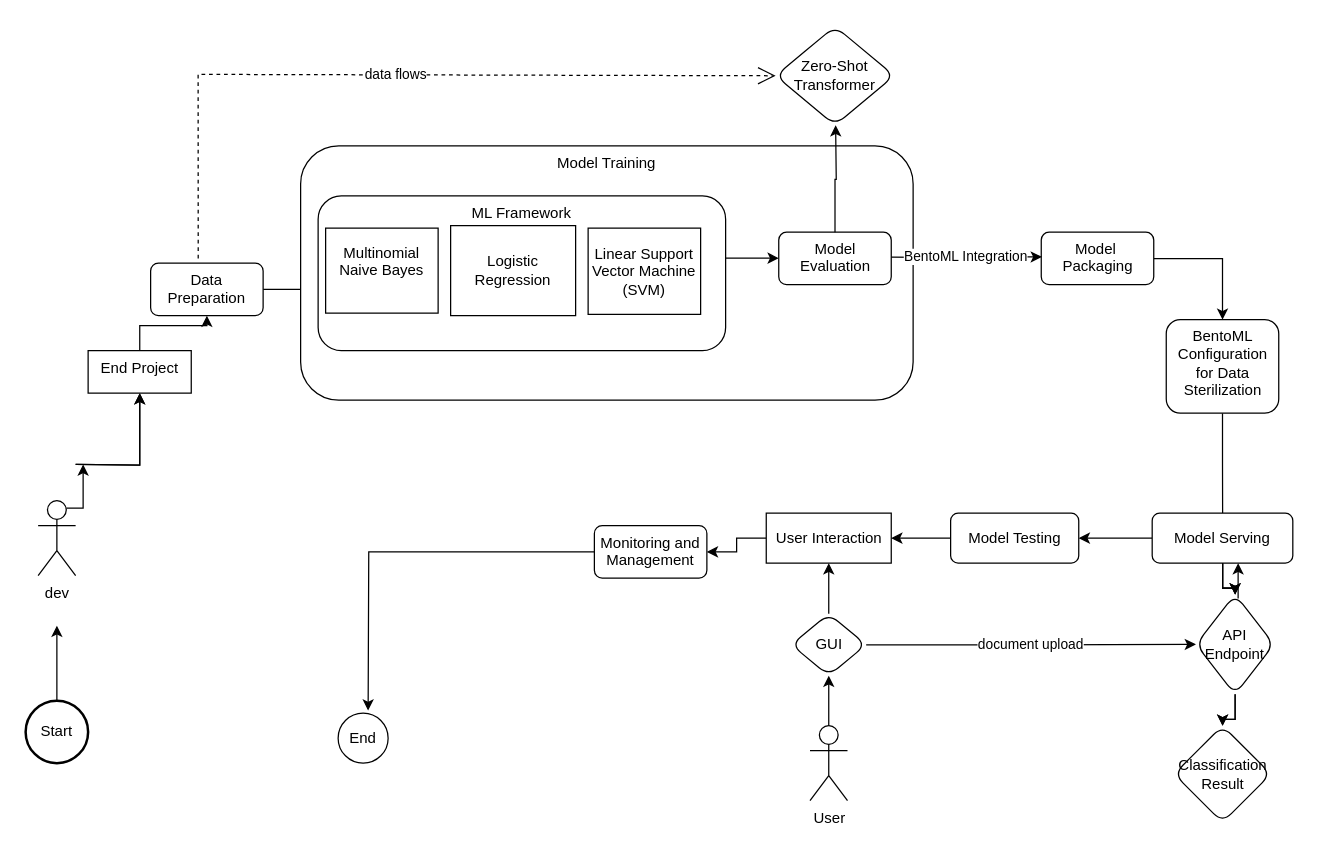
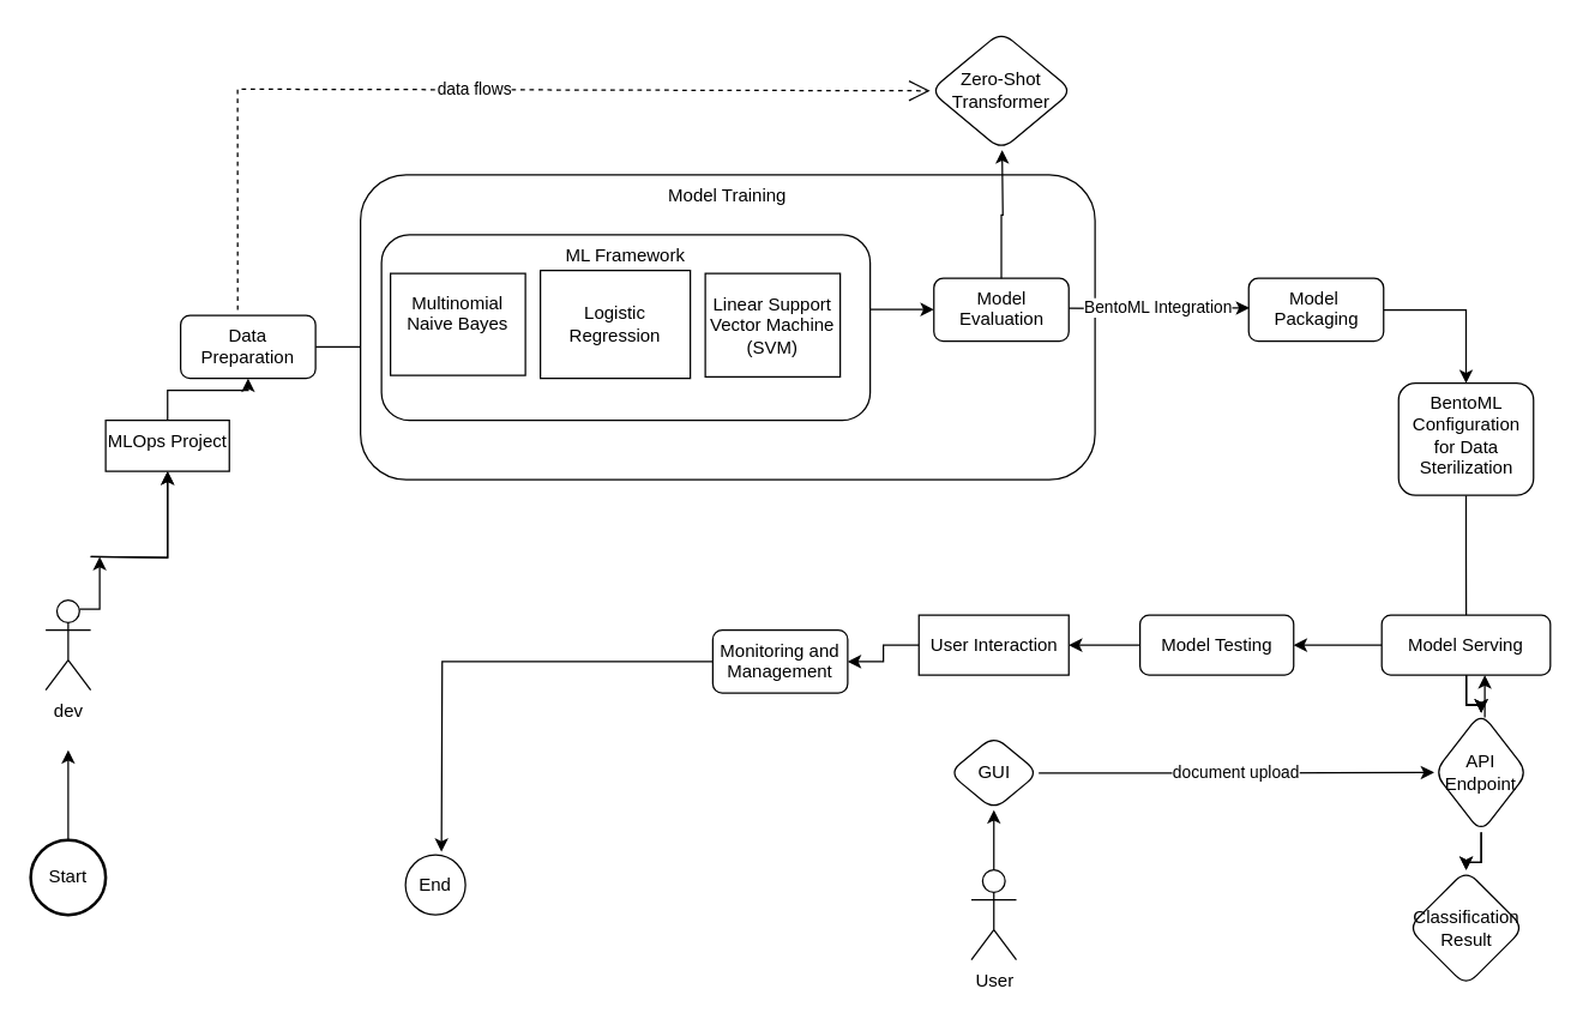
  <mxCell id="0" />
  <mxCell id="1" parent="0" />
  <mxCell id="2" value="" style="edgeStyle=orthogonalEdgeStyle;rounded=0;orthogonalLoop=1;jettySize=auto;html=1;" parent="1" target="9" edge="1"><mxGeometry relative="1" as="geometry"><mxPoint x="60" y="371" as="sourcePoint" /></mxGeometry></mxCell>
  <mxCell id="3" style="edgeStyle=orthogonalEdgeStyle;rounded=0;orthogonalLoop=1;jettySize=auto;html=1;exitX=0.75;exitY=0.1;exitDx=0;exitDy=0;exitPerimeter=0;" edge="1" parent="1" source="4"><mxGeometry relative="1" as="geometry"><mxPoint x="66" y="371" as="targetPoint" /></mxGeometry></mxCell>
  <mxCell id="4" value="dev" style="shape=umlActor;verticalLabelPosition=bottom;verticalAlign=top;html=1;" parent="1" vertex="1"><mxGeometry x="30" y="400" width="30" height="60" as="geometry" /></mxCell>
  <mxCell id="5" value="" style="edgeStyle=orthogonalEdgeStyle;rounded=0;orthogonalLoop=1;jettySize=auto;html=1;" edge="1" parent="1" source="6"><mxGeometry relative="1" as="geometry"><mxPoint x="45" y="500" as="targetPoint" /></mxGeometry></mxCell>
  <mxCell id="6" value="Start" style="strokeWidth=2;html=1;shape=mxgraph.flowchart.start_2;whiteSpace=wrap;" parent="1" vertex="1"><mxGeometry x="20" y="560" width="50" height="50" as="geometry" /></mxCell>
  <mxCell id="7" value="" style="edgeStyle=orthogonalEdgeStyle;rounded=0;orthogonalLoop=1;jettySize=auto;html=1;" parent="1" target="9" edge="1"><mxGeometry relative="1" as="geometry"><mxPoint x="60" y="371" as="sourcePoint" /><mxPoint x="170" y="308" as="targetPoint" /></mxGeometry></mxCell>
  <mxCell id="8" value="" style="edgeStyle=orthogonalEdgeStyle;rounded=0;orthogonalLoop=1;jettySize=auto;html=1;" parent="1" source="9" target="11" edge="1"><mxGeometry relative="1" as="geometry" /></mxCell>
- <mxCell id="9" value="End Project" style="whiteSpace=wrap;html=1;verticalAlign=top;" parent="1" vertex="1"><mxGeometry x="70" y="280" width="82.5" height="34" as="geometry" /></mxCell>
+ <mxCell id="9" value="MLOps Project" style="whiteSpace=wrap;html=1;verticalAlign=top;" parent="1" vertex="1"><mxGeometry x="70" y="280" width="82.5" height="34" as="geometry" /></mxCell>
  <mxCell id="10" value="" style="edgeStyle=orthogonalEdgeStyle;rounded=0;orthogonalLoop=1;jettySize=auto;html=1;" parent="1" source="11" edge="1"><mxGeometry relative="1" as="geometry"><mxPoint x="250" y="205" as="targetPoint" /></mxGeometry></mxCell>
  <mxCell id="11" value="Data Preparation" style="rounded=1;whiteSpace=wrap;html=1;verticalAlign=top;" parent="1" vertex="1"><mxGeometry x="120" y="210" width="90" height="42" as="geometry" /></mxCell>
  <mxCell id="12" value="" style="edgeStyle=orthogonalEdgeStyle;rounded=0;orthogonalLoop=1;jettySize=auto;html=1;" parent="1" edge="1"><mxGeometry relative="1" as="geometry"><mxPoint x="570" y="205" as="sourcePoint" /><mxPoint x="622.5" y="206.333" as="targetPoint" /></mxGeometry></mxCell>
  <mxCell id="13" value="" style="edgeStyle=orthogonalEdgeStyle;rounded=0;orthogonalLoop=1;jettySize=auto;html=1;" parent="1" source="14" target="16" edge="1"><mxGeometry relative="1" as="geometry" /></mxCell>
  <mxCell id="14" value="Model&amp;nbsp;&lt;br&gt;Packaging" style="rounded=1;whiteSpace=wrap;html=1;verticalAlign=top;" parent="1" vertex="1"><mxGeometry x="832.5" y="185.25" width="90" height="42" as="geometry" /></mxCell>
  <mxCell id="15" value="" style="edgeStyle=orthogonalEdgeStyle;rounded=0;orthogonalLoop=1;jettySize=auto;html=1;endArrow=none;" edge="1" parent="1" source="16" target="41"><mxGeometry relative="1" as="geometry" /></mxCell>
  <mxCell id="16" value="BentoML Configuration for Data Sterilization" style="rounded=1;whiteSpace=wrap;html=1;verticalAlign=top;" parent="1" vertex="1"><mxGeometry x="932.5" y="255.25" width="90" height="74.75" as="geometry" /></mxCell>
  <mxCell id="17" value="" style="edgeStyle=orthogonalEdgeStyle;rounded=0;orthogonalLoop=1;jettySize=auto;html=1;" parent="1" source="18" target="20" edge="1"><mxGeometry relative="1" as="geometry" /></mxCell>
  <mxCell id="18" value="User Interaction" style="whiteSpace=wrap;html=1;verticalAlign=middle;rounded=0;" parent="1" vertex="1"><mxGeometry x="612.5" y="410" width="100" height="40" as="geometry" /></mxCell>
  <mxCell id="19" value="" style="edgeStyle=orthogonalEdgeStyle;rounded=0;orthogonalLoop=1;jettySize=auto;html=1;" parent="1" source="20" edge="1"><mxGeometry relative="1" as="geometry"><mxPoint x="294" y="568" as="targetPoint" /></mxGeometry></mxCell>
  <mxCell id="20" value="Monitoring and Management" style="rounded=1;whiteSpace=wrap;html=1;verticalAlign=top;" parent="1" vertex="1"><mxGeometry x="475" y="420" width="90" height="42" as="geometry" /></mxCell>
  <mxCell id="21" value="End" style="ellipse;whiteSpace=wrap;html=1;verticalAlign=middle;rounded=1;" parent="1" vertex="1"><mxGeometry x="270" y="570" width="40" height="40" as="geometry" /></mxCell>
  <mxCell id="22" value="Zero-Shot Transformer" style="rhombus;whiteSpace=wrap;html=1;verticalAlign=middle;rounded=1;" parent="1" vertex="1"><mxGeometry x="620" y="20.62" width="95" height="79" as="geometry" /></mxCell>
  <mxCell id="23" value="data flows" style="endArrow=open;endSize=12;dashed=1;html=1;rounded=0;exitX=0.423;exitY=-0.088;exitDx=0;exitDy=0;exitPerimeter=0;entryX=0;entryY=0.5;entryDx=0;entryDy=0;" parent="1" source="11" edge="1" target="22"><mxGeometry width="160" relative="1" as="geometry"><mxPoint x="90" y="59.07" as="sourcePoint" /><mxPoint x="250" y="59.07" as="targetPoint" /><Array as="points"><mxPoint x="158" y="59" /></Array></mxGeometry></mxCell>
  <mxCell id="24" value="Classification Result" style="rhombus;whiteSpace=wrap;html=1;verticalAlign=middle;rounded=1;" parent="1" vertex="1"><mxGeometry x="938.75" y="580" width="77.5" height="77.5" as="geometry" /></mxCell>
- <mxCell id="25" value="" style="edgeStyle=orthogonalEdgeStyle;rounded=0;orthogonalLoop=1;jettySize=auto;html=1;" edge="1" parent="1" source="27" target="18"><mxGeometry relative="1" as="geometry" /></mxCell>
  <mxCell id="26" value="document upload" style="edgeStyle=orthogonalEdgeStyle;rounded=0;orthogonalLoop=1;jettySize=auto;html=1;entryX=0;entryY=0.5;entryDx=0;entryDy=0;" edge="1" parent="1" source="27" target="49"><mxGeometry relative="1" as="geometry"><mxPoint x="762.5" y="515.333" as="targetPoint" /></mxGeometry></mxCell>
  <mxCell id="27" value="GUI" style="rhombus;whiteSpace=wrap;html=1;verticalAlign=middle;rounded=1;" parent="1" vertex="1"><mxGeometry x="632.5" y="490.5" width="60" height="49.5" as="geometry" /></mxCell>
  <mxCell id="28" value="Model Training" style="rounded=1;whiteSpace=wrap;html=1;align=center;verticalAlign=top;" vertex="1" parent="1"><mxGeometry x="240" y="116.12" width="490" height="203.5" as="geometry" /></mxCell>
  <mxCell id="29" value="ML Framework" style="rounded=1;whiteSpace=wrap;html=1;verticalAlign=top;" vertex="1" parent="1"><mxGeometry x="254" y="156.25" width="326" height="123.75" as="geometry" /></mxCell>
  <mxCell id="30" value="&lt;div&gt;Multinomial Naive Bayes&lt;/div&gt;&lt;div&gt;&lt;br&gt;&lt;/div&gt;" style="rounded=0;whiteSpace=wrap;html=1;verticalAlign=middle;" vertex="1" parent="1"><mxGeometry x="260" y="182" width="90" height="68" as="geometry" /></mxCell>
  <mxCell id="31" value="Logistic Regression" style="rounded=0;whiteSpace=wrap;html=1;" vertex="1" parent="1"><mxGeometry x="360" y="180" width="100" height="72" as="geometry" /></mxCell>
  <mxCell id="32" value="" style="edgeStyle=orthogonalEdgeStyle;rounded=0;orthogonalLoop=1;jettySize=auto;html=1;" edge="1" parent="1" target="34"><mxGeometry relative="1" as="geometry"><mxPoint x="600" y="206" as="sourcePoint" /><Array as="points"><mxPoint x="580" y="206" /><mxPoint x="580" y="206" /></Array></mxGeometry></mxCell>
  <mxCell id="33" value="Linear Support Vector Machine (SVM)" style="rounded=0;whiteSpace=wrap;html=1;" vertex="1" parent="1"><mxGeometry x="470" y="182" width="90" height="69" as="geometry" /></mxCell>
  <mxCell id="34" value="Model Evaluation" style="rounded=1;whiteSpace=wrap;html=1;verticalAlign=top;" vertex="1" parent="1"><mxGeometry x="622.5" y="185.25" width="90" height="42" as="geometry" /></mxCell>
  <mxCell id="35" value="BentoML Integration" style="edgeStyle=orthogonalEdgeStyle;rounded=0;orthogonalLoop=1;jettySize=auto;html=1;" edge="1" parent="1"><mxGeometry relative="1" as="geometry"><Array as="points"><mxPoint x="742.5" y="205.25" /></Array><mxPoint x="712.5" y="205.25" as="sourcePoint" /><mxPoint x="833" y="205" as="targetPoint" /></mxGeometry></mxCell>
  <mxCell id="36" value="" style="edgeStyle=orthogonalEdgeStyle;rounded=0;orthogonalLoop=1;jettySize=auto;html=1;exitX=0.5;exitY=0;exitDx=0;exitDy=0;" edge="1" parent="1" source="34"><mxGeometry relative="1" as="geometry"><mxPoint x="668" y="180" as="sourcePoint" /><mxPoint x="668" y="99.62" as="targetPoint" /></mxGeometry></mxCell>
  <mxCell id="37" value="" style="edgeStyle=orthogonalEdgeStyle;rounded=0;orthogonalLoop=1;jettySize=auto;html=1;" edge="1" parent="1" source="49" target="24"><mxGeometry relative="1" as="geometry" /></mxCell>
  <mxCell id="38" value="" style="edgeStyle=orthogonalEdgeStyle;rounded=0;orthogonalLoop=1;jettySize=auto;html=1;" edge="1" parent="1" source="41" target="43"><mxGeometry relative="1" as="geometry" /></mxCell>
  <mxCell id="39" value="" style="edgeStyle=orthogonalEdgeStyle;rounded=0;orthogonalLoop=1;jettySize=auto;html=1;" edge="1" parent="1" source="49" target="24"><mxGeometry relative="1" as="geometry" /></mxCell>
  <mxCell id="40" value="" style="edgeStyle=orthogonalEdgeStyle;rounded=0;orthogonalLoop=1;jettySize=auto;html=1;" edge="1" parent="1" source="41" target="49"><mxGeometry relative="1" as="geometry" /></mxCell>
  <mxCell id="41" value="Model Serving" style="rounded=1;whiteSpace=wrap;html=1;verticalAlign=middle;" vertex="1" parent="1"><mxGeometry x="921.25" y="410" width="112.5" height="40" as="geometry" /></mxCell>
  <mxCell id="42" value="" style="edgeStyle=orthogonalEdgeStyle;rounded=0;orthogonalLoop=1;jettySize=auto;html=1;" edge="1" parent="1" source="43" target="18"><mxGeometry relative="1" as="geometry" /></mxCell>
  <mxCell id="43" value="Model Testing" style="rounded=1;whiteSpace=wrap;html=1;verticalAlign=middle;" vertex="1" parent="1"><mxGeometry x="760" y="410" width="102.5" height="40" as="geometry" /></mxCell>
  <mxCell id="44" value="" style="edgeStyle=orthogonalEdgeStyle;rounded=0;orthogonalLoop=1;jettySize=auto;html=1;" edge="1" parent="1" source="45" target="27"><mxGeometry relative="1" as="geometry" /></mxCell>
  <mxCell id="45" value="User" style="shape=umlActor;verticalLabelPosition=bottom;verticalAlign=top;html=1;outlineConnect=0;" vertex="1" parent="1"><mxGeometry x="647.5" y="580" width="30" height="60" as="geometry" /></mxCell>
  <mxCell id="46" value="" style="edgeStyle=orthogonalEdgeStyle;rounded=0;orthogonalLoop=1;jettySize=auto;html=1;" edge="1" parent="1" source="41" target="49"><mxGeometry relative="1" as="geometry"><mxPoint x="978" y="450" as="sourcePoint" /><mxPoint x="977" y="580" as="targetPoint" /></mxGeometry></mxCell>
  <mxCell id="47" value="" style="edgeStyle=orthogonalEdgeStyle;rounded=0;orthogonalLoop=1;jettySize=auto;html=1;" edge="1" parent="1" source="41" target="49"><mxGeometry relative="1" as="geometry"><mxPoint x="978" y="450" as="sourcePoint" /><mxPoint x="981" y="580" as="targetPoint" /></mxGeometry></mxCell>
  <mxCell id="48" value="" style="edgeStyle=orthogonalEdgeStyle;rounded=0;orthogonalLoop=1;jettySize=auto;html=1;" edge="1" parent="1" source="49" target="41"><mxGeometry relative="1" as="geometry"><Array as="points"><mxPoint x="990" y="470" /><mxPoint x="990" y="470" /></Array></mxGeometry></mxCell>
  <mxCell id="49" value="API Endpoint" style="rhombus;whiteSpace=wrap;html=1;rounded=1;" vertex="1" parent="1"><mxGeometry x="956.25" y="475" width="62.5" height="80" as="geometry" /></mxCell>
